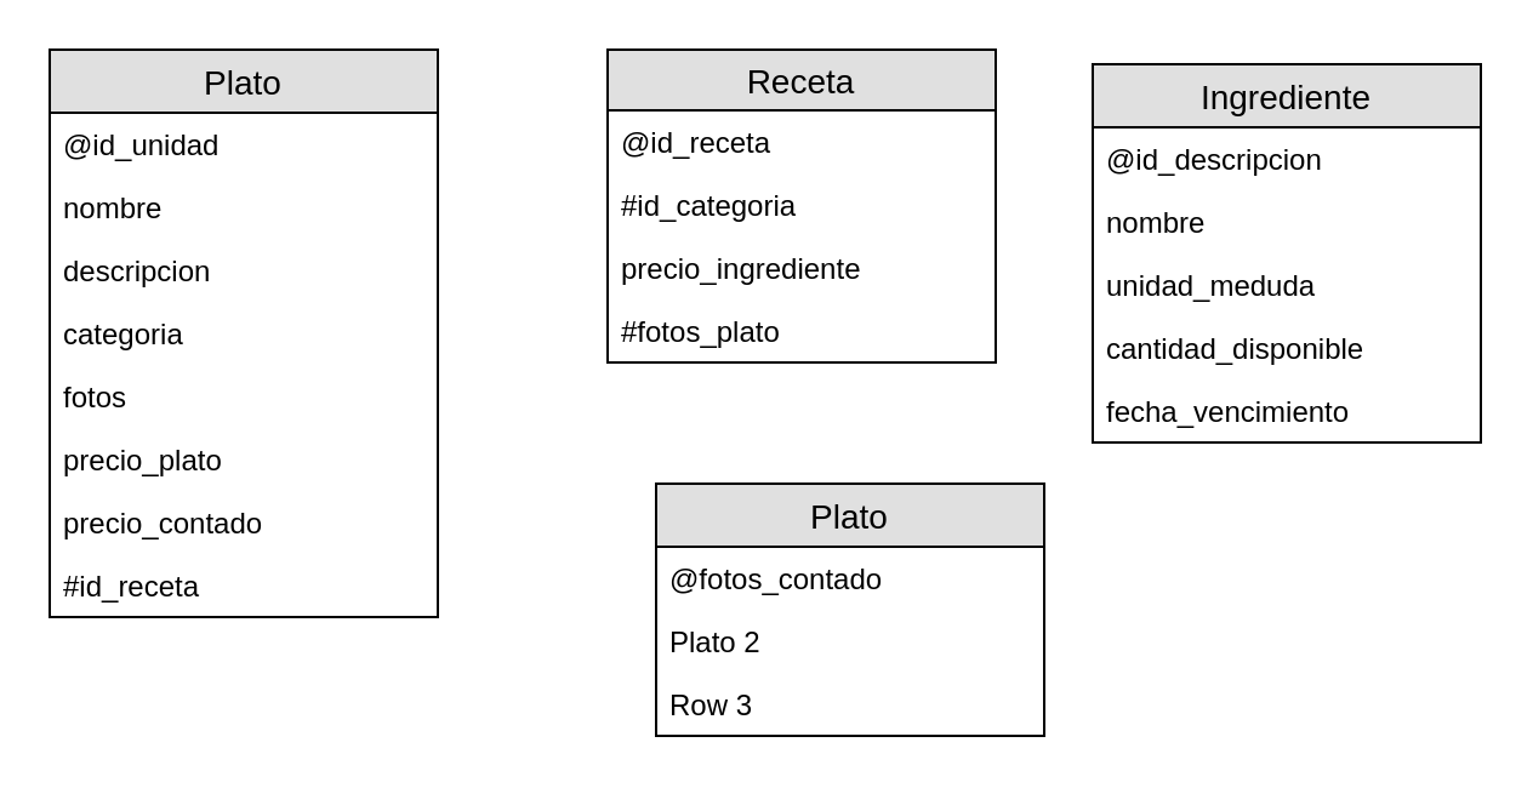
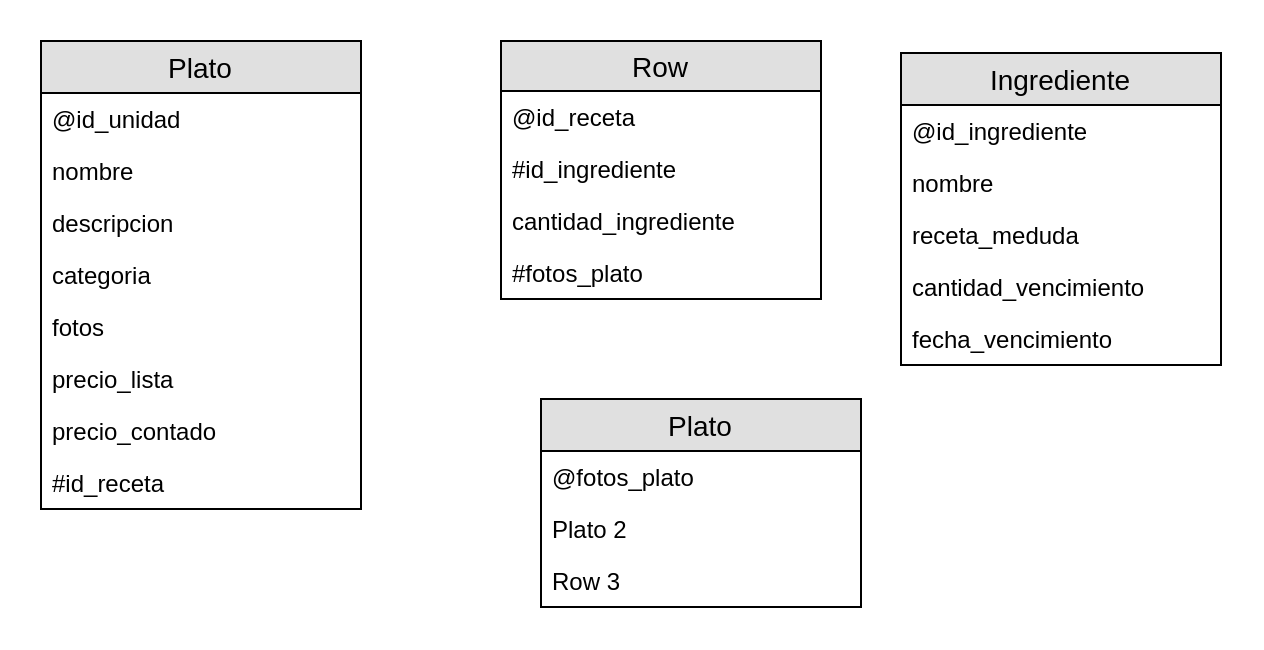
  <mxCell id="0" />
  <mxCell id="1" parent="0" />
  <mxCell id="2" value="Plato" style="swimlane;fontStyle=0;childLayout=stackLayout;horizontal=1;startSize=26;fillColor=#e0e0e0;horizontalStack=0;resizeParent=1;resizeParentMax=0;resizeLast=0;collapsible=1;marginBottom=0;swimlaneFillColor=#ffffff;align=center;fontSize=14;" vertex="1" parent="1"><mxGeometry x="20" y="20" width="160" height="234" as="geometry" /></mxCell>
  <mxCell id="3" value="@id_unidad" style="text;strokeColor=none;fillColor=none;spacingLeft=4;spacingRight=4;overflow=hidden;rotatable=0;points=[[0,0.5],[1,0.5]];portConstraint=eastwest;fontSize=12;" vertex="1" parent="2"><mxGeometry y="26" width="160" height="26" as="geometry" /></mxCell>
  <mxCell id="4" value="nombre" style="text;strokeColor=none;fillColor=none;spacingLeft=4;spacingRight=4;overflow=hidden;rotatable=0;points=[[0,0.5],[1,0.5]];portConstraint=eastwest;fontSize=12;" vertex="1" parent="2"><mxGeometry y="52" width="160" height="26" as="geometry" /></mxCell>
  <mxCell id="5" value="descripcion" style="text;strokeColor=none;fillColor=none;spacingLeft=4;spacingRight=4;overflow=hidden;rotatable=0;points=[[0,0.5],[1,0.5]];portConstraint=eastwest;fontSize=12;" vertex="1" parent="2"><mxGeometry y="78" width="160" height="26" as="geometry" /></mxCell>
  <mxCell id="6" value="categoria" style="text;strokeColor=none;fillColor=none;spacingLeft=4;spacingRight=4;overflow=hidden;rotatable=0;points=[[0,0.5],[1,0.5]];portConstraint=eastwest;fontSize=12;" vertex="1" parent="2"><mxGeometry y="104" width="160" height="26" as="geometry" /></mxCell>
  <mxCell id="7" value="fotos" style="text;strokeColor=none;fillColor=none;spacingLeft=4;spacingRight=4;overflow=hidden;rotatable=0;points=[[0,0.5],[1,0.5]];portConstraint=eastwest;fontSize=12;" vertex="1" parent="2"><mxGeometry y="130" width="160" height="26" as="geometry" /></mxCell>
- <mxCell id="8" value="precio_plato" style="text;strokeColor=none;fillColor=none;spacingLeft=4;spacingRight=4;overflow=hidden;rotatable=0;points=[[0,0.5],[1,0.5]];portConstraint=eastwest;fontSize=12;" vertex="1" parent="2"><mxGeometry y="156" width="160" height="26" as="geometry" /></mxCell>
+ <mxCell id="8" value="precio_lista" style="text;strokeColor=none;fillColor=none;spacingLeft=4;spacingRight=4;overflow=hidden;rotatable=0;points=[[0,0.5],[1,0.5]];portConstraint=eastwest;fontSize=12;" vertex="1" parent="2"><mxGeometry y="156" width="160" height="26" as="geometry" /></mxCell>
  <mxCell id="9" value="precio_contado" style="text;strokeColor=none;fillColor=none;spacingLeft=4;spacingRight=4;overflow=hidden;rotatable=0;points=[[0,0.5],[1,0.5]];portConstraint=eastwest;fontSize=12;" vertex="1" parent="2"><mxGeometry y="182" width="160" height="26" as="geometry" /></mxCell>
  <mxCell id="10" value="#id_receta" style="text;strokeColor=none;fillColor=none;spacingLeft=4;spacingRight=4;overflow=hidden;rotatable=0;points=[[0,0.5],[1,0.5]];portConstraint=eastwest;fontSize=12;" vertex="1" parent="2"><mxGeometry y="208" width="160" height="26" as="geometry" /></mxCell>
- <mxCell id="11" value="Receta" style="swimlane;fontStyle=0;childLayout=stackLayout;horizontal=1;startSize=25;fillColor=#e0e0e0;horizontalStack=0;resizeParent=1;resizeParentMax=0;resizeLast=0;collapsible=1;marginBottom=0;swimlaneFillColor=#ffffff;align=center;fontSize=14;" vertex="1" parent="1"><mxGeometry x="250" y="20" width="160" height="129" as="geometry" /></mxCell>
+ <mxCell id="11" value="Row" style="swimlane;fontStyle=0;childLayout=stackLayout;horizontal=1;startSize=25;fillColor=#e0e0e0;horizontalStack=0;resizeParent=1;resizeParentMax=0;resizeLast=0;collapsible=1;marginBottom=0;swimlaneFillColor=#ffffff;align=center;fontSize=14;" vertex="1" parent="1"><mxGeometry x="250" y="20" width="160" height="129" as="geometry" /></mxCell>
  <mxCell id="12" value="@id_receta" style="text;strokeColor=none;fillColor=none;spacingLeft=4;spacingRight=4;overflow=hidden;rotatable=0;points=[[0,0.5],[1,0.5]];portConstraint=eastwest;fontSize=12;" vertex="1" parent="11"><mxGeometry y="25" width="160" height="26" as="geometry" /></mxCell>
- <mxCell id="13" value="#id_categoria" style="text;strokeColor=none;fillColor=none;spacingLeft=4;spacingRight=4;overflow=hidden;rotatable=0;points=[[0,0.5],[1,0.5]];portConstraint=eastwest;fontSize=12;" vertex="1" parent="11"><mxGeometry y="51" width="160" height="26" as="geometry" /></mxCell>
- <mxCell id="14" value="precio_ingrediente" style="text;strokeColor=none;fillColor=none;spacingLeft=4;spacingRight=4;overflow=hidden;rotatable=0;points=[[0,0.5],[1,0.5]];portConstraint=eastwest;fontSize=12;" vertex="1" parent="11"><mxGeometry y="77" width="160" height="26" as="geometry" /></mxCell>
+ <mxCell id="13" value="#id_ingrediente" style="text;strokeColor=none;fillColor=none;spacingLeft=4;spacingRight=4;overflow=hidden;rotatable=0;points=[[0,0.5],[1,0.5]];portConstraint=eastwest;fontSize=12;" vertex="1" parent="11"><mxGeometry y="51" width="160" height="26" as="geometry" /></mxCell>
+ <mxCell id="14" value="cantidad_ingrediente" style="text;strokeColor=none;fillColor=none;spacingLeft=4;spacingRight=4;overflow=hidden;rotatable=0;points=[[0,0.5],[1,0.5]];portConstraint=eastwest;fontSize=12;" vertex="1" parent="11"><mxGeometry y="77" width="160" height="26" as="geometry" /></mxCell>
  <mxCell id="15" value="#fotos_plato" style="text;strokeColor=none;fillColor=none;spacingLeft=4;spacingRight=4;overflow=hidden;rotatable=0;points=[[0,0.5],[1,0.5]];portConstraint=eastwest;fontSize=12;" vertex="1" parent="11"><mxGeometry y="103" width="160" height="26" as="geometry" /></mxCell>
  <mxCell id="16" value="Ingrediente" style="swimlane;fontStyle=0;childLayout=stackLayout;horizontal=1;startSize=26;fillColor=#e0e0e0;horizontalStack=0;resizeParent=1;resizeParentMax=0;resizeLast=0;collapsible=1;marginBottom=0;swimlaneFillColor=#ffffff;align=center;fontSize=14;" vertex="1" parent="1"><mxGeometry x="450" y="26" width="160" height="156" as="geometry" /></mxCell>
- <mxCell id="17" value="@id_descripcion" style="text;strokeColor=none;fillColor=none;spacingLeft=4;spacingRight=4;overflow=hidden;rotatable=0;points=[[0,0.5],[1,0.5]];portConstraint=eastwest;fontSize=12;" vertex="1" parent="16"><mxGeometry y="26" width="160" height="26" as="geometry" /></mxCell>
+ <mxCell id="17" value="@id_ingrediente" style="text;strokeColor=none;fillColor=none;spacingLeft=4;spacingRight=4;overflow=hidden;rotatable=0;points=[[0,0.5],[1,0.5]];portConstraint=eastwest;fontSize=12;" vertex="1" parent="16"><mxGeometry y="26" width="160" height="26" as="geometry" /></mxCell>
  <mxCell id="18" value="nombre" style="text;strokeColor=none;fillColor=none;spacingLeft=4;spacingRight=4;overflow=hidden;rotatable=0;points=[[0,0.5],[1,0.5]];portConstraint=eastwest;fontSize=12;" vertex="1" parent="16"><mxGeometry y="52" width="160" height="26" as="geometry" /></mxCell>
- <mxCell id="19" value="unidad_meduda" style="text;strokeColor=none;fillColor=none;spacingLeft=4;spacingRight=4;overflow=hidden;rotatable=0;points=[[0,0.5],[1,0.5]];portConstraint=eastwest;fontSize=12;" vertex="1" parent="16"><mxGeometry y="78" width="160" height="26" as="geometry" /></mxCell>
- <mxCell id="20" value="cantidad_disponible" style="text;strokeColor=none;fillColor=none;spacingLeft=4;spacingRight=4;overflow=hidden;rotatable=0;points=[[0,0.5],[1,0.5]];portConstraint=eastwest;fontSize=12;" vertex="1" parent="16"><mxGeometry y="104" width="160" height="26" as="geometry" /></mxCell>
+ <mxCell id="19" value="receta_meduda" style="text;strokeColor=none;fillColor=none;spacingLeft=4;spacingRight=4;overflow=hidden;rotatable=0;points=[[0,0.5],[1,0.5]];portConstraint=eastwest;fontSize=12;" vertex="1" parent="16"><mxGeometry y="78" width="160" height="26" as="geometry" /></mxCell>
+ <mxCell id="20" value="cantidad_vencimiento" style="text;strokeColor=none;fillColor=none;spacingLeft=4;spacingRight=4;overflow=hidden;rotatable=0;points=[[0,0.5],[1,0.5]];portConstraint=eastwest;fontSize=12;" vertex="1" parent="16"><mxGeometry y="104" width="160" height="26" as="geometry" /></mxCell>
  <mxCell id="21" value="fecha_vencimiento" style="text;strokeColor=none;fillColor=none;spacingLeft=4;spacingRight=4;overflow=hidden;rotatable=0;points=[[0,0.5],[1,0.5]];portConstraint=eastwest;fontSize=12;" vertex="1" parent="16"><mxGeometry y="130" width="160" height="26" as="geometry" /></mxCell>
  <mxCell id="22" value="Plato" style="swimlane;fontStyle=0;childLayout=stackLayout;horizontal=1;startSize=26;fillColor=#e0e0e0;horizontalStack=0;resizeParent=1;resizeParentMax=0;resizeLast=0;collapsible=1;marginBottom=0;swimlaneFillColor=#ffffff;align=center;fontSize=14;" vertex="1" parent="1"><mxGeometry x="270" y="199" width="160" height="104" as="geometry" /></mxCell>
- <mxCell id="23" value="@fotos_contado" style="text;strokeColor=none;fillColor=none;spacingLeft=4;spacingRight=4;overflow=hidden;rotatable=0;points=[[0,0.5],[1,0.5]];portConstraint=eastwest;fontSize=12;" vertex="1" parent="22"><mxGeometry y="26" width="160" height="26" as="geometry" /></mxCell>
+ <mxCell id="23" value="@fotos_plato" style="text;strokeColor=none;fillColor=none;spacingLeft=4;spacingRight=4;overflow=hidden;rotatable=0;points=[[0,0.5],[1,0.5]];portConstraint=eastwest;fontSize=12;" vertex="1" parent="22"><mxGeometry y="26" width="160" height="26" as="geometry" /></mxCell>
  <mxCell id="24" value="Plato 2" style="text;strokeColor=none;fillColor=none;spacingLeft=4;spacingRight=4;overflow=hidden;rotatable=0;points=[[0,0.5],[1,0.5]];portConstraint=eastwest;fontSize=12;" vertex="1" parent="22"><mxGeometry y="52" width="160" height="26" as="geometry" /></mxCell>
  <mxCell id="25" value="Row 3" style="text;strokeColor=none;fillColor=none;spacingLeft=4;spacingRight=4;overflow=hidden;rotatable=0;points=[[0,0.5],[1,0.5]];portConstraint=eastwest;fontSize=12;" vertex="1" parent="22"><mxGeometry y="78" width="160" height="26" as="geometry" /></mxCell>
